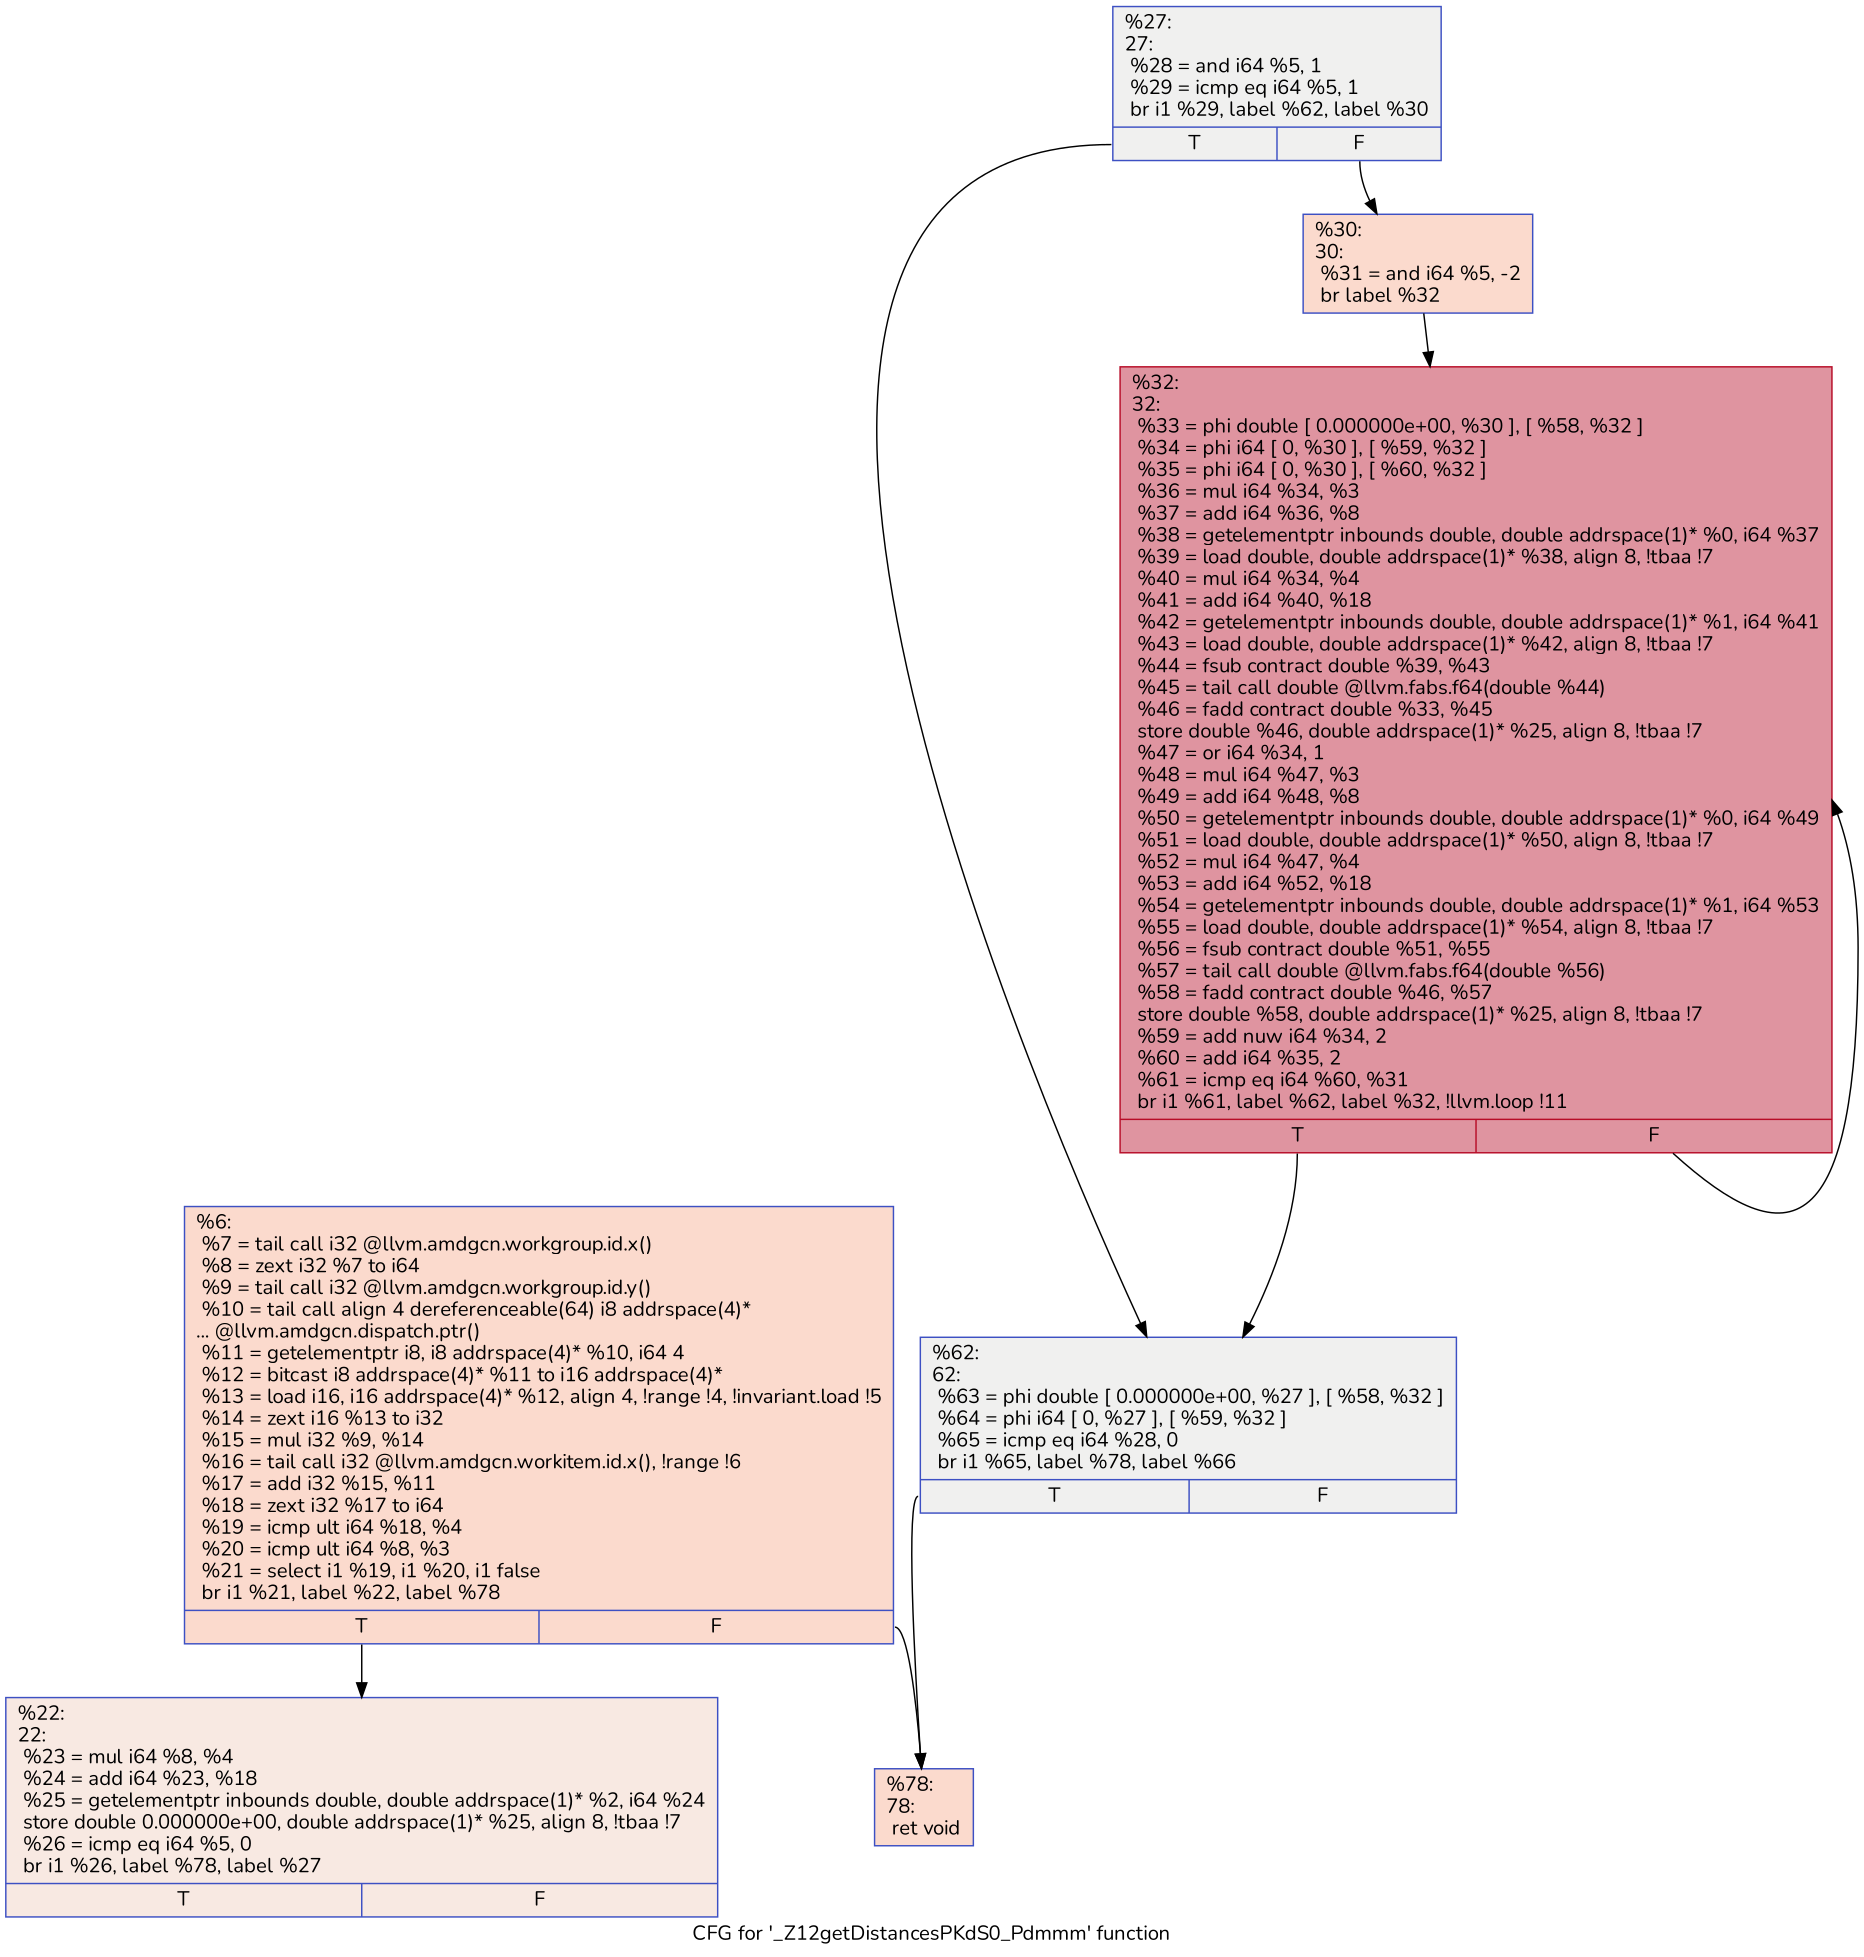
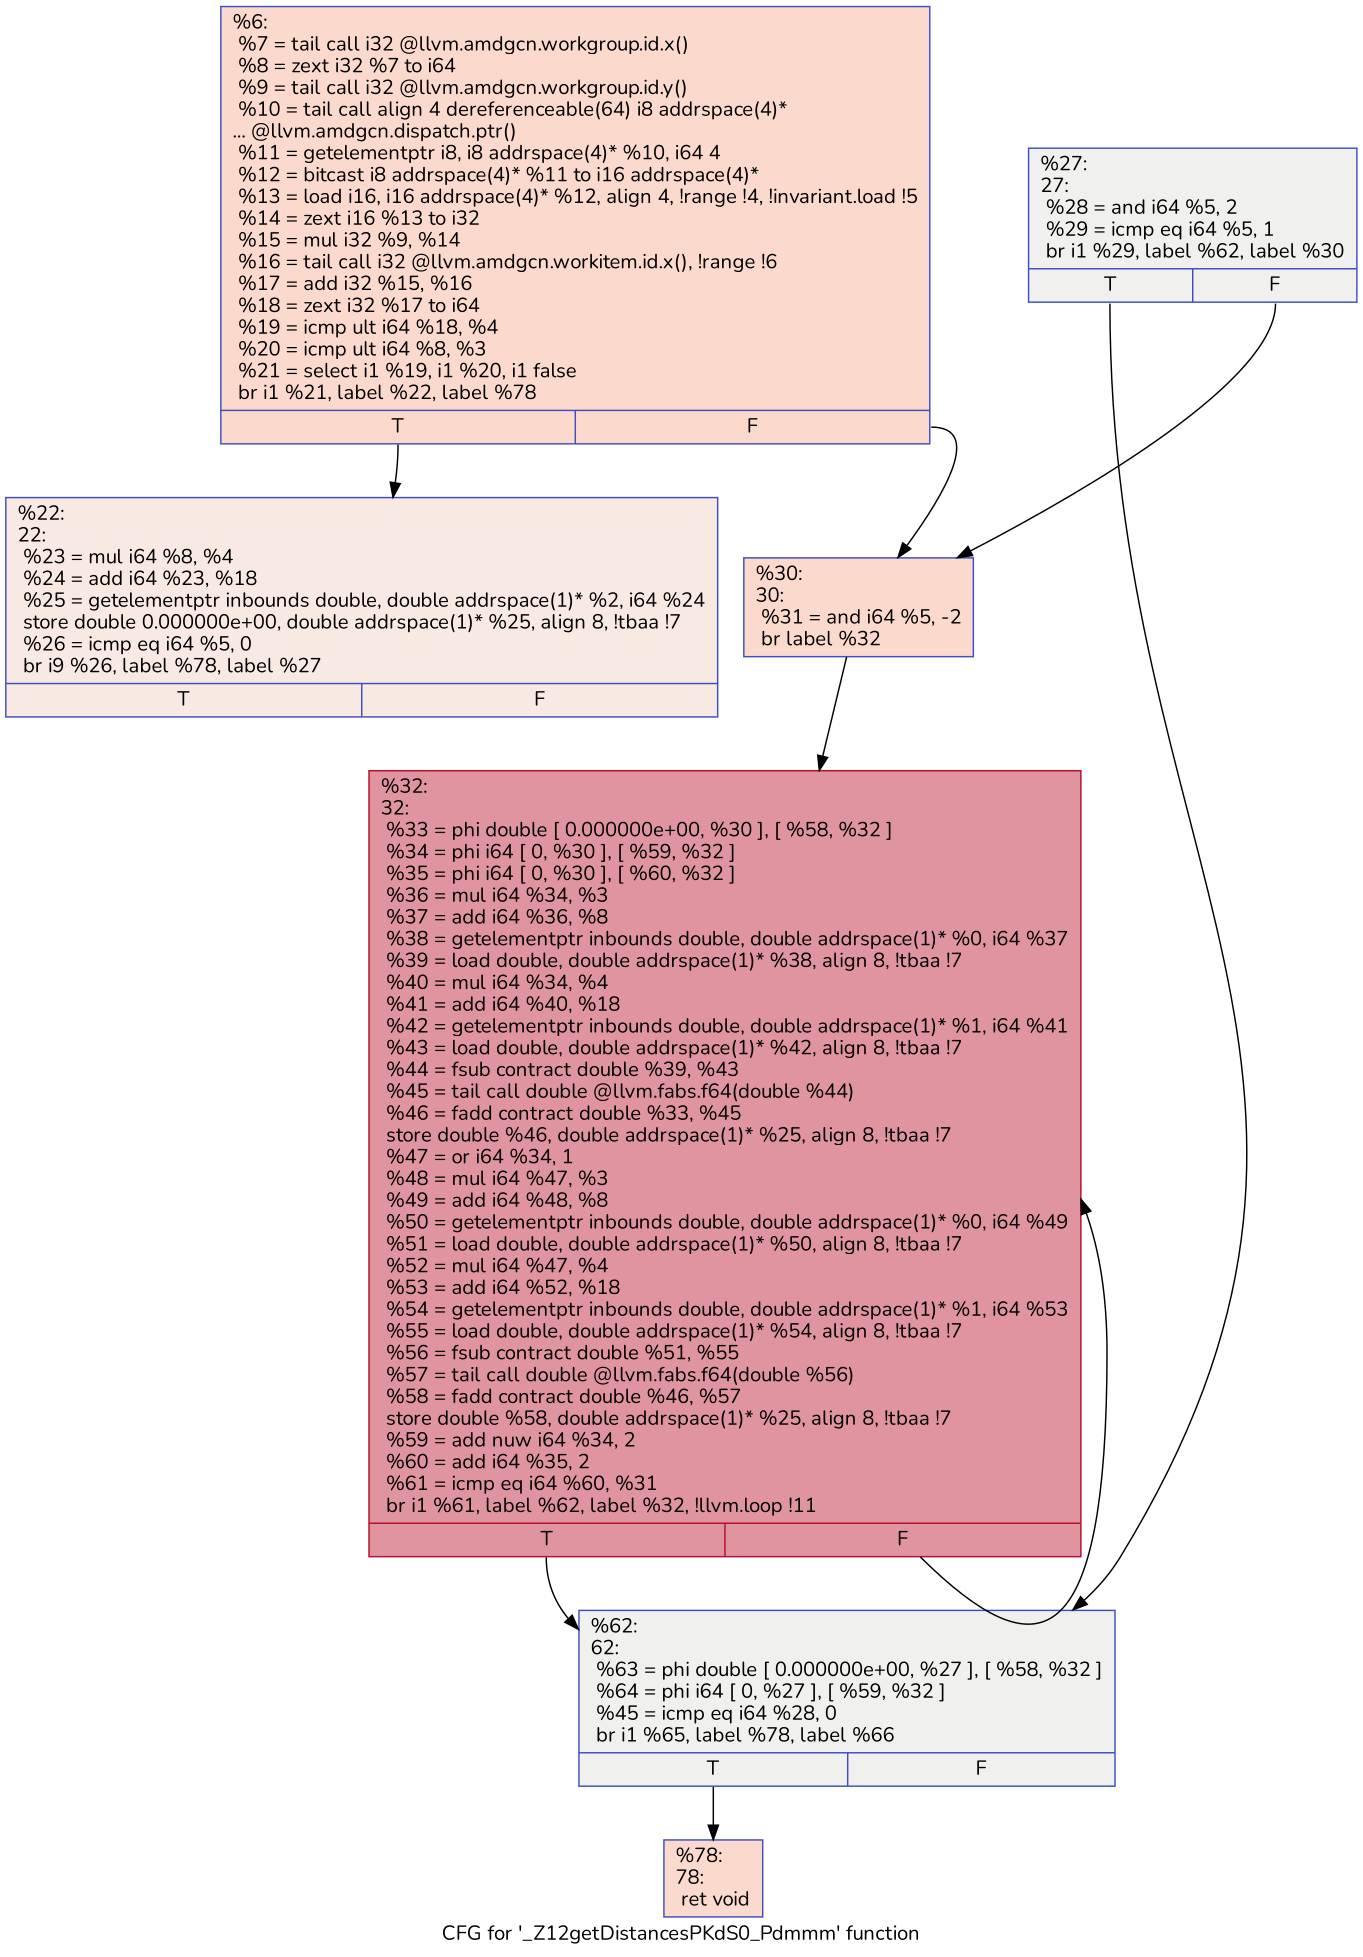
  digraph {
    fontname=Nunito
    label="CFG for '_Z12getDistancesPKdS0_Pdmmm' function"
    node [color="#3d50c3ff" fillcolor="#f7ac8e70" fontname=Nunito shape=record style=filled]
    edge [fontname=Nunito tailport=s0]
-   n1 [label="{%6:\l  %7 = tail call i32 @llvm.amdgcn.workgroup.id.x()\l  %8 = zext i32 %7 to i64\l  %9 = tail call i32 @llvm.amdgcn.workgroup.id.y()\l  %10 = tail call align 4 dereferenceable(64) i8 addrspace(4)*\l... @llvm.amdgcn.dispatch.ptr()\l  %11 = getelementptr i8, i8 addrspace(4)* %10, i64 4\l  %12 = bitcast i8 addrspace(4)* %11 to i16 addrspace(4)*\l  %13 = load i16, i16 addrspace(4)* %12, align 4, !range !4, !invariant.load !5\l  %14 = zext i16 %13 to i32\l  %15 = mul i32 %9, %14\l  %16 = tail call i32 @llvm.amdgcn.workitem.id.x(), !range !6\l  %17 = add i32 %15, %11\l  %18 = zext i32 %17 to i64\l  %19 = icmp ult i64 %18, %4\l  %20 = icmp ult i64 %8, %3\l  %21 = select i1 %19, i1 %20, i1 false\l  br i1 %21, label %22, label %78\l|{<s0>T|<s1>F}}"]
-   n2 [fillcolor="#efcebd70" label="{%22:\l22:                                               \l  %23 = mul i64 %8, %4\l  %24 = add i64 %23, %18\l  %25 = getelementptr inbounds double, double addrspace(1)* %2, i64 %24\l  store double 0.000000e+00, double addrspace(1)* %25, align 8, !tbaa !7\l  %26 = icmp eq i64 %5, 0\l  br i1 %26, label %78, label %27\l|{<s0>T|<s1>F}}"]
+   n1 [label="{%6:\l  %7 = tail call i32 @llvm.amdgcn.workgroup.id.x()\l  %8 = zext i32 %7 to i64\l  %9 = tail call i32 @llvm.amdgcn.workgroup.id.y()\l  %10 = tail call align 4 dereferenceable(64) i8 addrspace(4)*\l... @llvm.amdgcn.dispatch.ptr()\l  %11 = getelementptr i8, i8 addrspace(4)* %10, i64 4\l  %12 = bitcast i8 addrspace(4)* %11 to i16 addrspace(4)*\l  %13 = load i16, i16 addrspace(4)* %12, align 4, !range !4, !invariant.load !5\l  %14 = zext i16 %13 to i32\l  %15 = mul i32 %9, %14\l  %16 = tail call i32 @llvm.amdgcn.workitem.id.x(), !range !6\l  %17 = add i32 %15, %16\l  %18 = zext i32 %17 to i64\l  %19 = icmp ult i64 %18, %4\l  %20 = icmp ult i64 %8, %3\l  %21 = select i1 %19, i1 %20, i1 false\l  br i1 %21, label %22, label %78\l|{<s0>T|<s1>F}}"]
+   n2 [fillcolor="#efcebd70" label="{%22:\l22:                                               \l  %23 = mul i64 %8, %4\l  %24 = add i64 %23, %18\l  %25 = getelementptr inbounds double, double addrspace(1)* %2, i64 %24\l  store double 0.000000e+00, double addrspace(1)* %25, align 8, !tbaa !7\l  %26 = icmp eq i64 %5, 0\l  br i9 %26, label %78, label %27\l|{<s0>T|<s1>F}}"]
    n3 [label="{%78:\l78:                                               \l  ret void\l}"]
-   n4 [fillcolor="#dedcdb70" label="{%27:\l27:                                               \l  %28 = and i64 %5, 1\l  %29 = icmp eq i64 %5, 1\l  br i1 %29, label %62, label %30\l|{<s0>T|<s1>F}}"]
-   n5 [fillcolor="#dedcdb70" label="{%62:\l62:                                               \l  %63 = phi double [ 0.000000e+00, %27 ], [ %58, %32 ]\l  %64 = phi i64 [ 0, %27 ], [ %59, %32 ]\l  %65 = icmp eq i64 %28, 0\l  br i1 %65, label %78, label %66\l|{<s0>T|<s1>F}}"]
+   n4 [fillcolor="#dedcdb70" label="{%27:\l27:                                               \l  %28 = and i64 %5, 2\l  %29 = icmp eq i64 %5, 1\l  br i1 %29, label %62, label %30\l|{<s0>T|<s1>F}}"]
+   n5 [fillcolor="#dedcdb70" label="{%62:\l62:                                               \l  %63 = phi double [ 0.000000e+00, %27 ], [ %58, %32 ]\l  %64 = phi i64 [ 0, %27 ], [ %59, %32 ]\l  %45 = icmp eq i64 %28, 0\l  br i1 %65, label %78, label %66\l|{<s0>T|<s1>F}}"]
    n6 [label="{%30:\l30:                                               \l  %31 = and i64 %5, -2\l  br label %32\l}"]
    n7 [color="#b70d28ff" fillcolor="#b70d2870" label="{%32:\l32:                                               \l  %33 = phi double [ 0.000000e+00, %30 ], [ %58, %32 ]\l  %34 = phi i64 [ 0, %30 ], [ %59, %32 ]\l  %35 = phi i64 [ 0, %30 ], [ %60, %32 ]\l  %36 = mul i64 %34, %3\l  %37 = add i64 %36, %8\l  %38 = getelementptr inbounds double, double addrspace(1)* %0, i64 %37\l  %39 = load double, double addrspace(1)* %38, align 8, !tbaa !7\l  %40 = mul i64 %34, %4\l  %41 = add i64 %40, %18\l  %42 = getelementptr inbounds double, double addrspace(1)* %1, i64 %41\l  %43 = load double, double addrspace(1)* %42, align 8, !tbaa !7\l  %44 = fsub contract double %39, %43\l  %45 = tail call double @llvm.fabs.f64(double %44)\l  %46 = fadd contract double %33, %45\l  store double %46, double addrspace(1)* %25, align 8, !tbaa !7\l  %47 = or i64 %34, 1\l  %48 = mul i64 %47, %3\l  %49 = add i64 %48, %8\l  %50 = getelementptr inbounds double, double addrspace(1)* %0, i64 %49\l  %51 = load double, double addrspace(1)* %50, align 8, !tbaa !7\l  %52 = mul i64 %47, %4\l  %53 = add i64 %52, %18\l  %54 = getelementptr inbounds double, double addrspace(1)* %1, i64 %53\l  %55 = load double, double addrspace(1)* %54, align 8, !tbaa !7\l  %56 = fsub contract double %51, %55\l  %57 = tail call double @llvm.fabs.f64(double %56)\l  %58 = fadd contract double %46, %57\l  store double %58, double addrspace(1)* %25, align 8, !tbaa !7\l  %59 = add nuw i64 %34, 2\l  %60 = add i64 %35, 2\l  %61 = icmp eq i64 %60, %31\l  br i1 %61, label %62, label %32, !llvm.loop !11\l|{<s0>T|<s1>F}}"]
    n1 -> n2
-   n1 -> n3 [tailport=s1]
+   n1 -> n6 [tailport=s1]
    n4 -> n5
    n4 -> n6 [tailport=s1]
    n5 -> n3
    n6 -> n7
    n7 -> n5
    n7 -> n7 [tailport=s1]
  }
